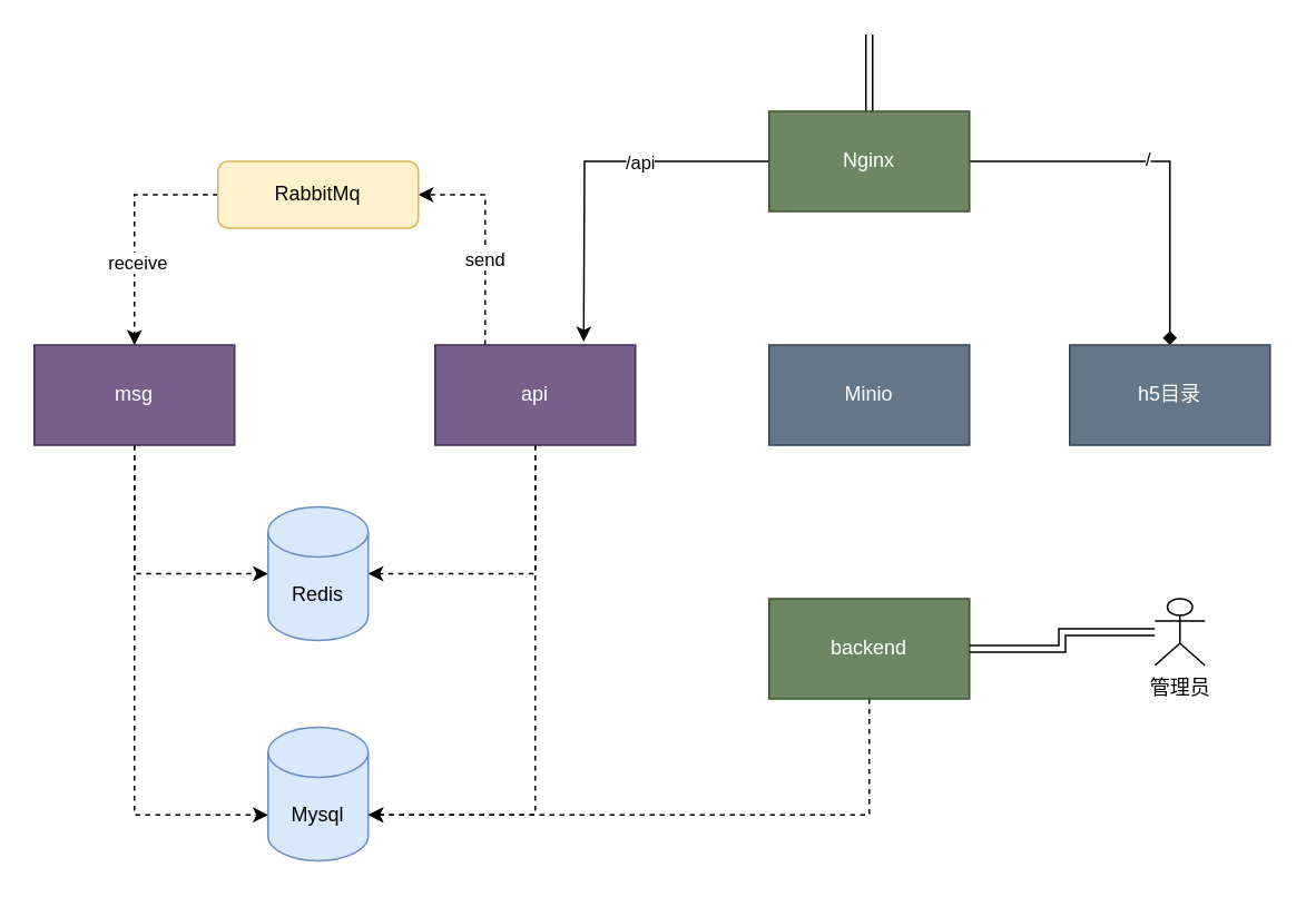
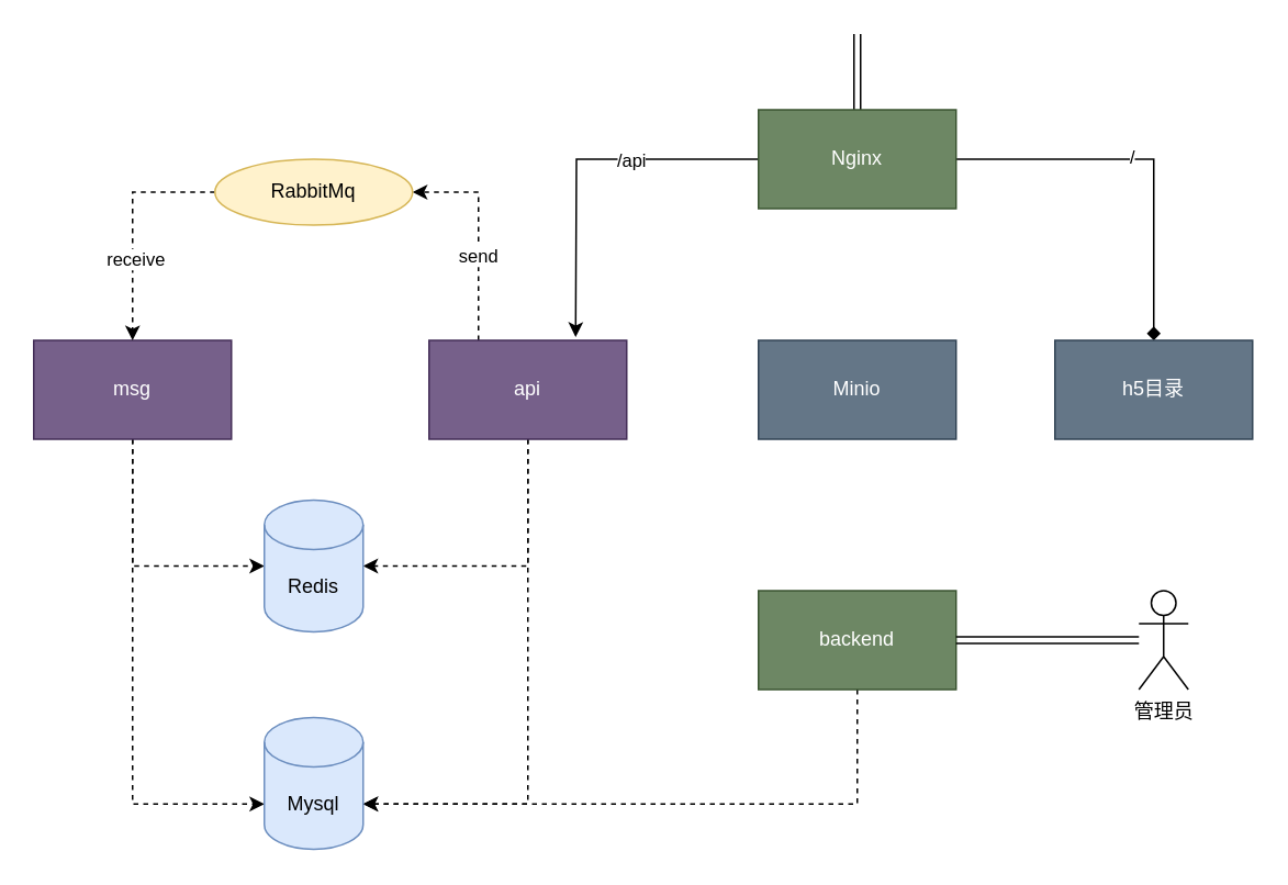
  <mxCell id="0" />
  <mxCell id="1" parent="0" />
  <mxCell id="2" value="" style="edgeStyle=orthogonalEdgeStyle;rounded=0;orthogonalLoop=1;jettySize=auto;html=1;endArrow=diamond;" parent="1" source="7" target="8" edge="1"><mxGeometry relative="1" as="geometry" /></mxCell>
  <mxCell id="3" value="/" style="edgeLabel;html=1;align=center;verticalAlign=middle;resizable=0;points=[];" parent="2" vertex="1" connectable="0"><mxGeometry x="-0.078" y="2" relative="1" as="geometry"><mxPoint as="offset" /></mxGeometry></mxCell>
  <mxCell id="4" value="" style="edgeStyle=orthogonalEdgeStyle;rounded=0;orthogonalLoop=1;jettySize=auto;html=1;" parent="1" source="7" edge="1"><mxGeometry relative="1" as="geometry"><mxPoint x="349" y="204" as="targetPoint" /></mxGeometry></mxCell>
  <mxCell id="5" value="/api" style="edgeLabel;html=1;align=center;verticalAlign=middle;resizable=0;points=[];" parent="4" vertex="1" connectable="0"><mxGeometry x="-0.288" relative="1" as="geometry"><mxPoint as="offset" /></mxGeometry></mxCell>
  <mxCell id="6" value="" style="edgeStyle=orthogonalEdgeStyle;rounded=0;orthogonalLoop=1;jettySize=auto;html=1;shape=link;" parent="1" source="7" edge="1"><mxGeometry relative="1" as="geometry"><mxPoint x="520" y="20" as="targetPoint" /></mxGeometry></mxCell>
  <mxCell id="7" value="Nginx" style="rounded=0;whiteSpace=wrap;html=1;fillColor=#6d8764;fontColor=#ffffff;strokeColor=#3A5431;" parent="1" vertex="1"><mxGeometry x="460" y="66" width="120" height="60" as="geometry" /></mxCell>
  <mxCell id="8" value="h5目录" style="rounded=0;whiteSpace=wrap;html=1;fillColor=#647687;fontColor=#ffffff;strokeColor=#314354;" parent="1" vertex="1"><mxGeometry x="640" y="206" width="120" height="60" as="geometry" /></mxCell>
  <mxCell id="9" style="edgeStyle=orthogonalEdgeStyle;rounded=0;orthogonalLoop=1;jettySize=auto;html=1;exitX=0.5;exitY=1;exitDx=0;exitDy=0;entryX=1;entryY=0.5;entryDx=0;entryDy=0;entryPerimeter=0;dashed=1;" parent="1" source="13" target="18" edge="1"><mxGeometry relative="1" as="geometry" /></mxCell>
  <mxCell id="10" style="edgeStyle=orthogonalEdgeStyle;rounded=0;orthogonalLoop=1;jettySize=auto;html=1;exitX=0.25;exitY=0;exitDx=0;exitDy=0;entryX=1;entryY=0.5;entryDx=0;entryDy=0;dashed=1;" parent="1" source="13" target="21" edge="1"><mxGeometry relative="1" as="geometry" /></mxCell>
  <mxCell id="11" value="send" style="edgeLabel;html=1;align=center;verticalAlign=middle;resizable=0;points=[];" parent="10" vertex="1" connectable="0"><mxGeometry x="-0.192" y="1" relative="1" as="geometry"><mxPoint y="1" as="offset" /></mxGeometry></mxCell>
  <mxCell id="12" style="edgeStyle=orthogonalEdgeStyle;rounded=0;orthogonalLoop=1;jettySize=auto;html=1;exitX=0.5;exitY=1;exitDx=0;exitDy=0;entryX=1;entryY=0;entryDx=0;entryDy=52.5;entryPerimeter=0;dashed=1;" parent="1" source="13" target="26" edge="1"><mxGeometry relative="1" as="geometry" /></mxCell>
  <mxCell id="13" value="api" style="whiteSpace=wrap;html=1;rounded=0;fillColor=#76608a;fontColor=#ffffff;strokeColor=#432D57;" parent="1" vertex="1"><mxGeometry x="260" y="206" width="120" height="60" as="geometry" /></mxCell>
  <mxCell id="14" value="Minio" style="rounded=0;whiteSpace=wrap;html=1;fillColor=#647687;fontColor=#ffffff;strokeColor=#314354;" parent="1" vertex="1"><mxGeometry x="460" y="206" width="120" height="60" as="geometry" /></mxCell>
  <mxCell id="15" style="edgeStyle=orthogonalEdgeStyle;rounded=0;orthogonalLoop=1;jettySize=auto;html=1;exitX=0.5;exitY=1;exitDx=0;exitDy=0;entryX=0;entryY=0.5;entryDx=0;entryDy=0;entryPerimeter=0;dashed=1;" parent="1" source="17" target="18" edge="1"><mxGeometry relative="1" as="geometry" /></mxCell>
  <mxCell id="16" style="edgeStyle=orthogonalEdgeStyle;rounded=0;orthogonalLoop=1;jettySize=auto;html=1;exitX=0.5;exitY=1;exitDx=0;exitDy=0;entryX=0;entryY=0;entryDx=0;entryDy=52.5;entryPerimeter=0;dashed=1;" parent="1" source="17" target="26" edge="1"><mxGeometry relative="1" as="geometry" /></mxCell>
  <mxCell id="17" value="msg" style="whiteSpace=wrap;html=1;rounded=0;fillColor=#76608a;fontColor=#ffffff;strokeColor=#432D57;" parent="1" vertex="1"><mxGeometry x="20" y="206" width="120" height="60" as="geometry" /></mxCell>
  <mxCell id="18" value="Redis" style="shape=cylinder3;whiteSpace=wrap;html=1;boundedLbl=1;backgroundOutline=1;size=15;fillColor=#dae8fc;strokeColor=#6c8ebf;" parent="1" vertex="1"><mxGeometry x="160" y="303" width="60" height="80" as="geometry" /></mxCell>
  <mxCell id="19" style="edgeStyle=orthogonalEdgeStyle;rounded=0;orthogonalLoop=1;jettySize=auto;html=1;exitX=0;exitY=0.5;exitDx=0;exitDy=0;entryX=0.5;entryY=0;entryDx=0;entryDy=0;dashed=1;" parent="1" source="21" target="17" edge="1"><mxGeometry relative="1" as="geometry" /></mxCell>
  <mxCell id="20" value="receive" style="edgeLabel;html=1;align=center;verticalAlign=middle;resizable=0;points=[];" parent="19" vertex="1" connectable="0"><mxGeometry x="0.279" y="1" relative="1" as="geometry"><mxPoint as="offset" /></mxGeometry></mxCell>
- <mxCell id="21" value="RabbitMq" style="rounded=1;whiteSpace=wrap;html=1;fillColor=#fff2cc;strokeColor=#d6b656;" parent="1" vertex="1"><mxGeometry x="130" y="96" width="120" height="40" as="geometry" /></mxCell>
+ <mxCell id="21" value="RabbitMq" style="ellipse;whiteSpace=wrap;html=1;fillColor=#fff2cc;strokeColor=#d6b656;" parent="1" vertex="1"><mxGeometry x="130" y="96" width="120" height="40" as="geometry" /></mxCell>
  <mxCell id="22" style="edgeStyle=orthogonalEdgeStyle;rounded=0;orthogonalLoop=1;jettySize=auto;html=1;exitX=0.5;exitY=1;exitDx=0;exitDy=0;entryX=1;entryY=0;entryDx=0;entryDy=52.5;entryPerimeter=0;dashed=1;" parent="1" source="23" target="26" edge="1"><mxGeometry relative="1" as="geometry" /></mxCell>
  <mxCell id="23" value="backend" style="rounded=0;whiteSpace=wrap;html=1;fillColor=#6d8764;fontColor=#ffffff;strokeColor=#3A5431;" parent="1" vertex="1"><mxGeometry x="460" y="358" width="120" height="60" as="geometry" /></mxCell>
  <mxCell id="24" value="" style="edgeStyle=orthogonalEdgeStyle;shape=link;rounded=0;orthogonalLoop=1;jettySize=auto;html=1;" parent="1" source="25" target="23" edge="1"><mxGeometry relative="1" as="geometry" /></mxCell>
- <mxCell id="25" value="管理员" style="shape=umlActor;verticalLabelPosition=bottom;verticalAlign=top;html=1;outlineConnect=0;" parent="1" vertex="1"><mxGeometry x="691" y="358" width="30" height="40" as="geometry" /></mxCell>
+ <mxCell id="25" value="管理员" style="shape=umlActor;verticalLabelPosition=bottom;verticalAlign=top;html=1;outlineConnect=0;" parent="1" vertex="1"><mxGeometry x="691" y="358" width="30" height="60" as="geometry" /></mxCell>
  <mxCell id="26" value="Mysql" style="shape=cylinder3;whiteSpace=wrap;html=1;boundedLbl=1;backgroundOutline=1;size=15;fillColor=#dae8fc;strokeColor=#6c8ebf;" parent="1" vertex="1"><mxGeometry x="160" y="435" width="60" height="80" as="geometry" /></mxCell>
